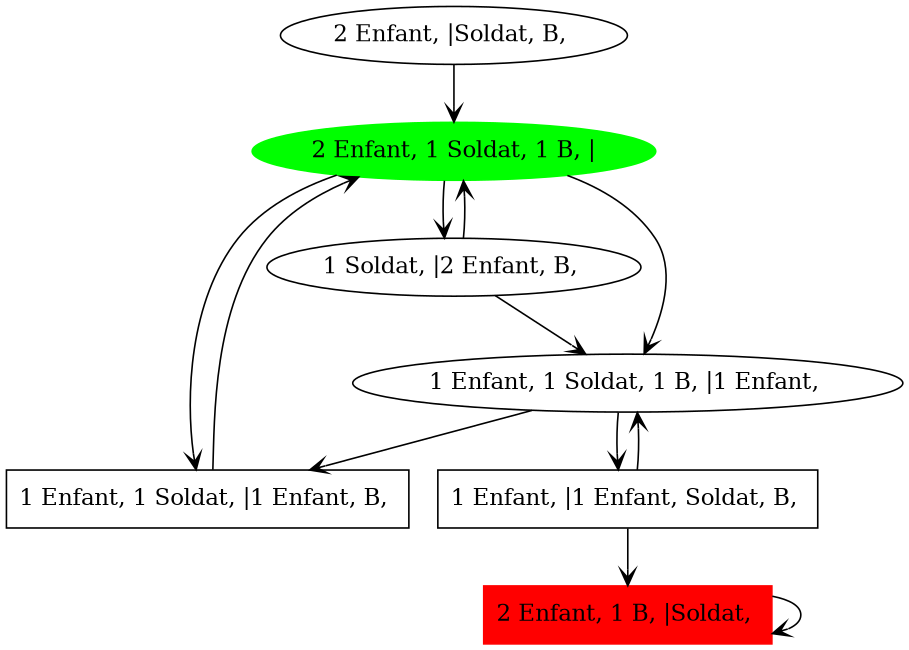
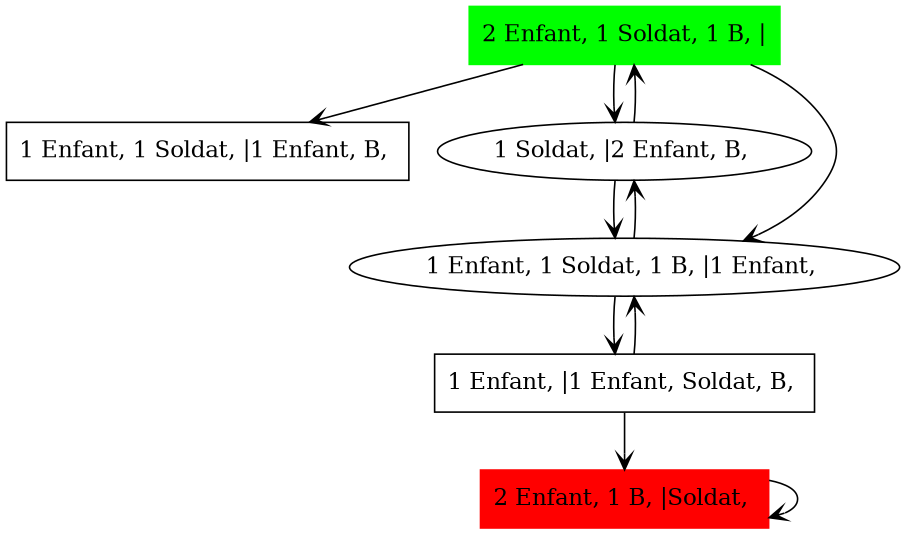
  digraph {
    node [shape=box]
    edge [arrowhead=open]
-   n1 [color=green label="2 Enfant, 1 Soldat, 1 B, |" shape=ellipse style=filled]
+   n1 [color=green label="2 Enfant, 1 Soldat, 1 B, |" style=filled]
    "1 Enfant, 1 Soldat, |1 Enfant, B, "
    "1 Soldat, |2 Enfant, B, " [shape=""]
    "1 Enfant, 1 Soldat, 1 B, |1 Enfant, " [shape=""]
-   "2 Enfant, |Soldat, B, " [shape=""]
    n6 [color=red label="2 Enfant, 1 B, |Soldat, " style=filled]
    "1 Enfant, |1 Enfant, Soldat, B, "
    n1 -> "1 Enfant, 1 Soldat, |1 Enfant, B, "
    n1 -> "1 Soldat, |2 Enfant, B, "
    n1 -> "1 Enfant, 1 Soldat, 1 B, |1 Enfant, "
-   "1 Enfant, 1 Soldat, |1 Enfant, B, " -> n1
    "1 Soldat, |2 Enfant, B, " -> n1
    "1 Soldat, |2 Enfant, B, " -> "1 Enfant, 1 Soldat, 1 B, |1 Enfant, "
-   "1 Enfant, 1 Soldat, 1 B, |1 Enfant, " -> "1 Enfant, 1 Soldat, |1 Enfant, B, "
+   "1 Enfant, 1 Soldat, 1 B, |1 Enfant, " -> "1 Soldat, |2 Enfant, B, "
    "1 Enfant, 1 Soldat, 1 B, |1 Enfant, " -> "1 Enfant, |1 Enfant, Soldat, B, "
-   "2 Enfant, |Soldat, B, " -> n1
    n6 -> n6
    "1 Enfant, |1 Enfant, Soldat, B, " -> "1 Enfant, 1 Soldat, 1 B, |1 Enfant, "
    "1 Enfant, |1 Enfant, Soldat, B, " -> n6
  }
